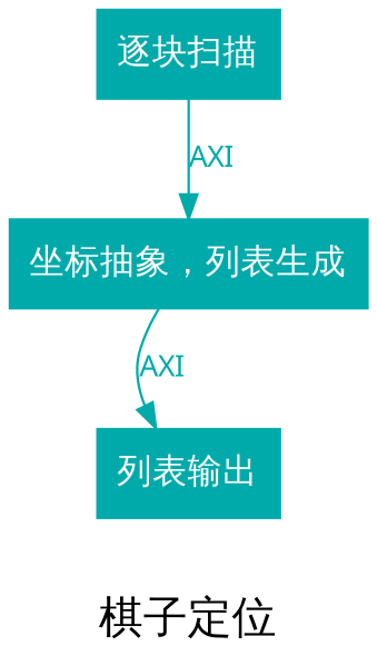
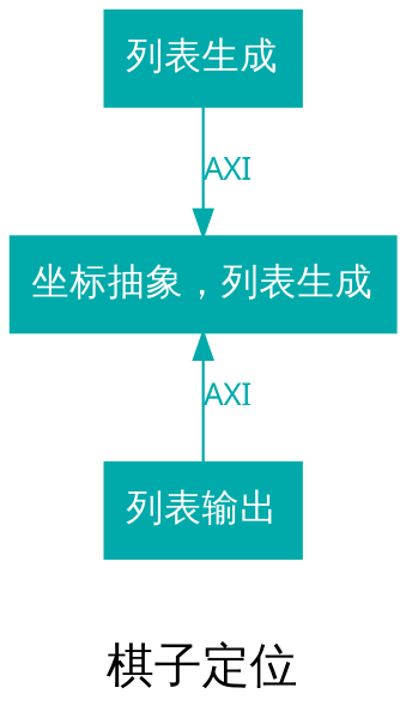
  digraph {
    fontname=MSYaHei
    fontsize=18
    label="棋子定位"
    rankdir=TB
    node [color="#00AAAA" fontcolor=white fontname=MSYaHei fontsize=14 shape=box style=filled]
    edge [color="#00AAAA" fontcolor="#00AAAA" fontname=SimHei fontsize=12]
-   n1 [label="逐块扫描"]
+   n1 [label="列表生成"]
    n2 [label="坐标抽象，列表生成"]
    n3 [label="列表输出"]
    n1 -> n2 [label=AXI]
-   n2 -> n3 [label=AXI]
+   n3 -> n2 [label=AXI]
  }
